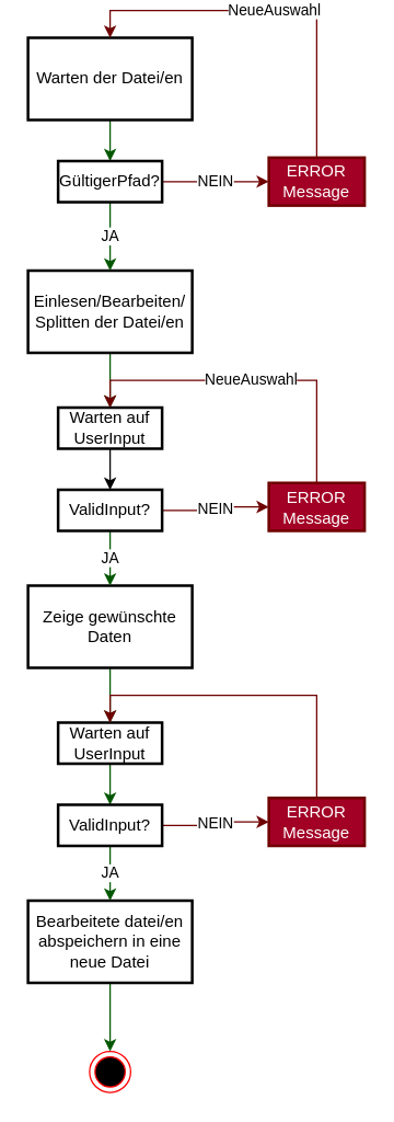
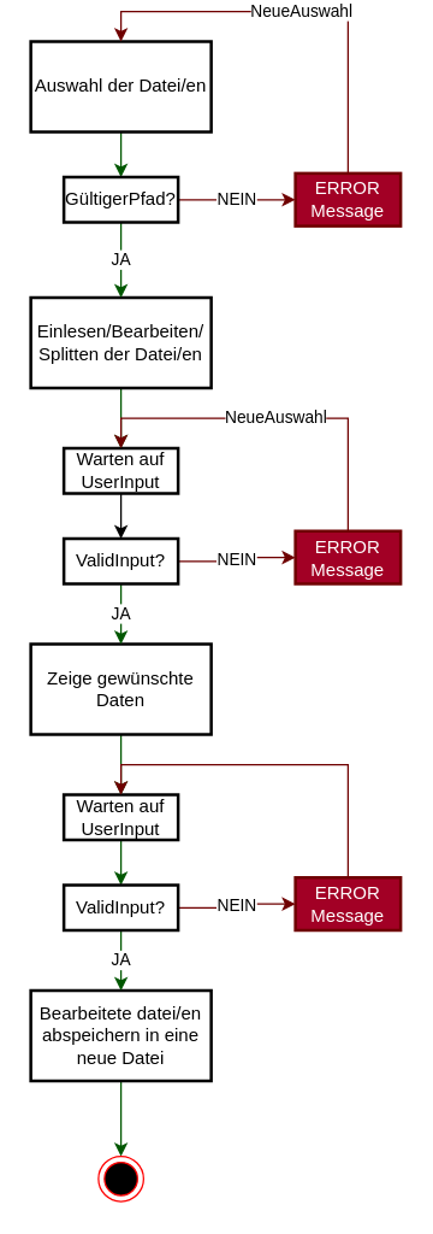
  <mxCell id="0" />
  <mxCell id="1" parent="0" />
  <mxCell id="2" value="" style="edgeStyle=orthogonalEdgeStyle;rounded=0;orthogonalLoop=1;jettySize=auto;html=1;fillColor=#008a00;strokeColor=#005700;" edge="1" parent="1" source="3" target="10"><mxGeometry relative="1" as="geometry" /></mxCell>
- <mxCell id="3" value="Warten der Datei/en" style="whiteSpace=wrap;html=1;strokeWidth=2;" parent="1" vertex="1"><mxGeometry x="20" y="20" width="120" height="60" as="geometry" /></mxCell>
+ <mxCell id="3" value="Auswahl der Datei/en" style="whiteSpace=wrap;html=1;strokeWidth=2;" parent="1" vertex="1"><mxGeometry x="20" y="20" width="120" height="60" as="geometry" /></mxCell>
  <mxCell id="4" style="edgeStyle=orthogonalEdgeStyle;rounded=0;orthogonalLoop=1;jettySize=auto;html=1;exitX=0.5;exitY=1;exitDx=0;exitDy=0;entryX=0.5;entryY=0;entryDx=0;entryDy=0;fillColor=#008a00;strokeColor=#005700;" edge="1" parent="1" source="5" target="16"><mxGeometry relative="1" as="geometry" /></mxCell>
  <mxCell id="5" value="Einlesen/Bearbeiten/&lt;br&gt;Splitten der Datei/en" style="whiteSpace=wrap;html=1;strokeWidth=2;" parent="1" vertex="1"><mxGeometry x="20" y="190" width="120" height="60" as="geometry" /></mxCell>
  <mxCell id="6" value="" style="edgeStyle=orthogonalEdgeStyle;rounded=0;orthogonalLoop=1;jettySize=auto;html=1;fillColor=#008a00;strokeColor=#005700;" edge="1" parent="1" source="7" target="29"><mxGeometry relative="1" as="geometry" /></mxCell>
  <mxCell id="7" value="Bearbeitete datei/en abspeichern in eine neue Datei" style="whiteSpace=wrap;html=1;strokeWidth=2;" parent="1" vertex="1"><mxGeometry x="20" y="650" width="120" height="60" as="geometry" /></mxCell>
  <mxCell id="8" value="JA" style="edgeStyle=orthogonalEdgeStyle;rounded=0;orthogonalLoop=1;jettySize=auto;html=1;fillColor=#008a00;strokeColor=#005700;" edge="1" parent="1" source="10" target="5"><mxGeometry relative="1" as="geometry" /></mxCell>
  <mxCell id="9" value="NEIN" style="edgeStyle=orthogonalEdgeStyle;rounded=0;orthogonalLoop=1;jettySize=auto;html=1;fillColor=#a20025;strokeColor=#6F0000;" edge="1" parent="1" source="10" target="12"><mxGeometry relative="1" as="geometry" /></mxCell>
  <mxCell id="10" value="GültigerPfad?" style="whiteSpace=wrap;html=1;strokeWidth=2;" vertex="1" parent="1"><mxGeometry x="42" y="110" width="76" height="30" as="geometry" /></mxCell>
  <mxCell id="11" value="NeueAuswahl" style="edgeStyle=orthogonalEdgeStyle;rounded=0;orthogonalLoop=1;jettySize=auto;html=1;exitX=0.5;exitY=0;exitDx=0;exitDy=0;entryX=0.5;entryY=0;entryDx=0;entryDy=0;fillColor=#a20025;strokeColor=#6F0000;" edge="1" parent="1" source="12" target="3"><mxGeometry relative="1" as="geometry" /></mxCell>
  <mxCell id="12" value="ERROR Message" style="whiteSpace=wrap;html=1;strokeWidth=2;fillColor=#a20025;fontColor=#ffffff;strokeColor=#6F0000;" vertex="1" parent="1"><mxGeometry x="196" y="107.5" width="70" height="35" as="geometry" /></mxCell>
  <mxCell id="13" value="" style="edgeStyle=orthogonalEdgeStyle;rounded=0;orthogonalLoop=1;jettySize=auto;html=1;fillColor=#008a00;strokeColor=#005700;" edge="1" parent="1" source="14" target="23"><mxGeometry relative="1" as="geometry" /></mxCell>
  <mxCell id="14" value="Zeige gewünschte Daten" style="whiteSpace=wrap;html=1;strokeWidth=2;" vertex="1" parent="1"><mxGeometry x="20" y="420" width="120" height="60" as="geometry" /></mxCell>
  <mxCell id="15" value="" style="edgeStyle=orthogonalEdgeStyle;rounded=0;orthogonalLoop=1;jettySize=auto;html=1;" edge="1" parent="1" source="16" target="19"><mxGeometry relative="1" as="geometry" /></mxCell>
  <mxCell id="16" value="Warten auf&lt;br&gt;UserInput" style="whiteSpace=wrap;html=1;strokeWidth=2;" vertex="1" parent="1"><mxGeometry x="42" y="290" width="76" height="30" as="geometry" /></mxCell>
  <mxCell id="17" value="JA" style="edgeStyle=orthogonalEdgeStyle;rounded=0;orthogonalLoop=1;jettySize=auto;html=1;fillColor=#008a00;strokeColor=#005700;" edge="1" parent="1" source="19" target="14"><mxGeometry relative="1" as="geometry" /></mxCell>
  <mxCell id="18" value="NEIN" style="edgeStyle=orthogonalEdgeStyle;rounded=0;orthogonalLoop=1;jettySize=auto;html=1;fillColor=#a20025;strokeColor=#6F0000;" edge="1" parent="1" source="19" target="21"><mxGeometry relative="1" as="geometry" /></mxCell>
  <mxCell id="19" value="ValidInput?" style="whiteSpace=wrap;html=1;strokeWidth=2;" vertex="1" parent="1"><mxGeometry x="42" y="350" width="76" height="30" as="geometry" /></mxCell>
  <mxCell id="20" value="NeueAuswahl" style="edgeStyle=orthogonalEdgeStyle;rounded=0;orthogonalLoop=1;jettySize=auto;html=1;exitX=0.5;exitY=0;exitDx=0;exitDy=0;entryX=0.5;entryY=0;entryDx=0;entryDy=0;fillColor=#a20025;strokeColor=#6F0000;" edge="1" parent="1" source="21" target="16"><mxGeometry relative="1" as="geometry" /></mxCell>
  <mxCell id="21" value="ERROR Message" style="whiteSpace=wrap;html=1;strokeWidth=2;fillColor=#a20025;fontColor=#ffffff;strokeColor=#6F0000;" vertex="1" parent="1"><mxGeometry x="196" y="345" width="70" height="35" as="geometry" /></mxCell>
  <mxCell id="22" value="" style="edgeStyle=orthogonalEdgeStyle;rounded=0;orthogonalLoop=1;jettySize=auto;html=1;fillColor=#008a00;strokeColor=#005700;" edge="1" parent="1" source="23" target="26"><mxGeometry relative="1" as="geometry" /></mxCell>
  <mxCell id="23" value="Warten auf&lt;br&gt;UserInput" style="whiteSpace=wrap;html=1;strokeWidth=2;" vertex="1" parent="1"><mxGeometry x="42" y="520" width="76" height="30" as="geometry" /></mxCell>
  <mxCell id="24" value="JA" style="edgeStyle=orthogonalEdgeStyle;rounded=0;orthogonalLoop=1;jettySize=auto;html=1;fillColor=#008a00;strokeColor=#005700;" edge="1" parent="1" source="26"><mxGeometry relative="1" as="geometry"><mxPoint x="80" y="650" as="targetPoint" /></mxGeometry></mxCell>
  <mxCell id="25" value="NEIN" style="edgeStyle=orthogonalEdgeStyle;rounded=0;orthogonalLoop=1;jettySize=auto;html=1;fillColor=#a20025;strokeColor=#6F0000;" edge="1" parent="1" source="26" target="28"><mxGeometry relative="1" as="geometry" /></mxCell>
  <mxCell id="26" value="ValidInput?" style="whiteSpace=wrap;html=1;strokeWidth=2;" vertex="1" parent="1"><mxGeometry x="42" y="580" width="76" height="30" as="geometry" /></mxCell>
  <mxCell id="27" value="" style="edgeStyle=orthogonalEdgeStyle;rounded=0;orthogonalLoop=1;jettySize=auto;html=1;exitX=0.5;exitY=0;exitDx=0;exitDy=0;entryX=0.5;entryY=0;entryDx=0;entryDy=0;fillColor=#a20025;strokeColor=#6F0000;" edge="1" parent="1" source="28" target="23"><mxGeometry relative="1" as="geometry" /></mxCell>
  <mxCell id="28" value="ERROR Message" style="whiteSpace=wrap;html=1;strokeWidth=2;fillColor=#a20025;fontColor=#ffffff;strokeColor=#6F0000;" vertex="1" parent="1"><mxGeometry x="196" y="575" width="70" height="35" as="geometry" /></mxCell>
  <mxCell id="29" value="" style="ellipse;html=1;shape=endState;fillColor=#000000;strokeColor=#ff0000;" vertex="1" parent="1"><mxGeometry x="65" y="760" width="30" height="30" as="geometry" /></mxCell>
